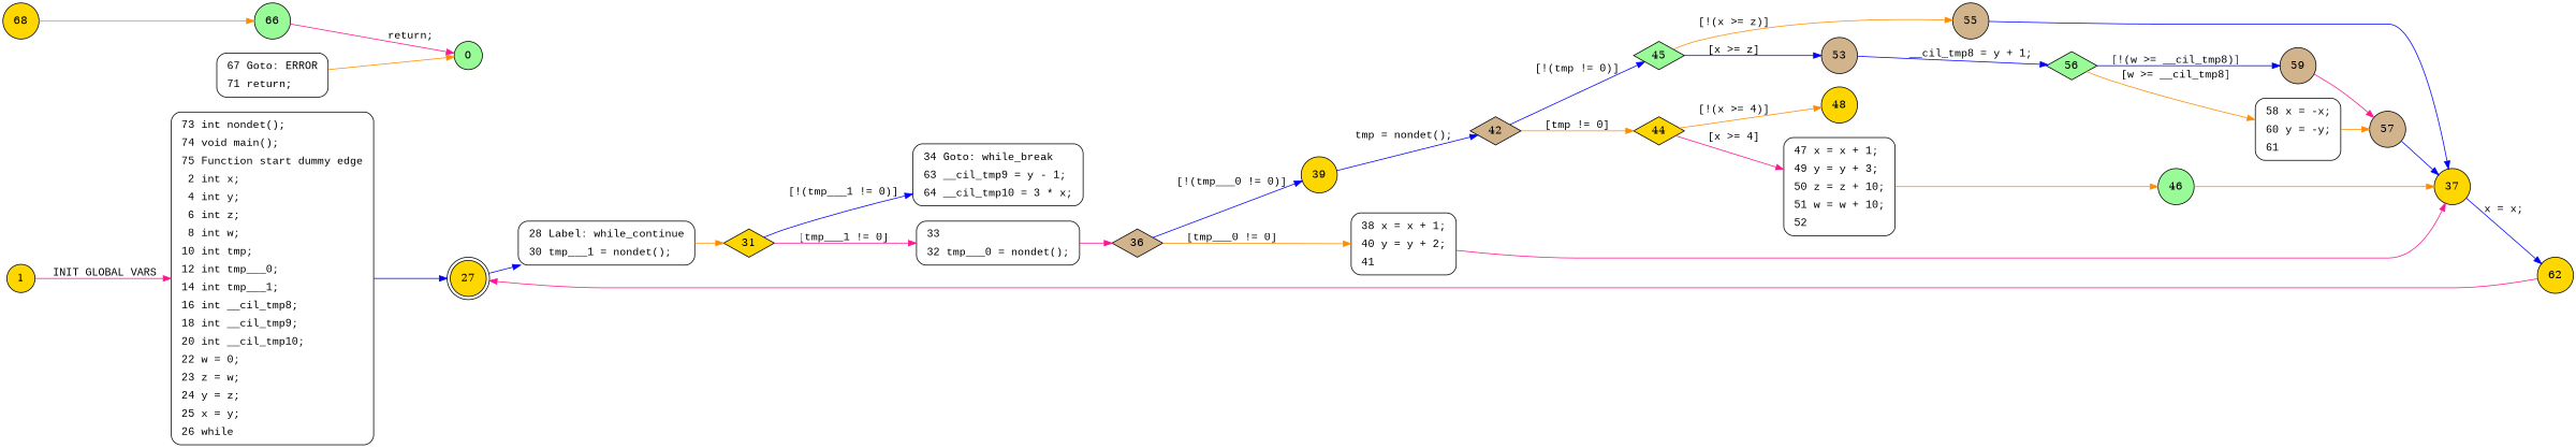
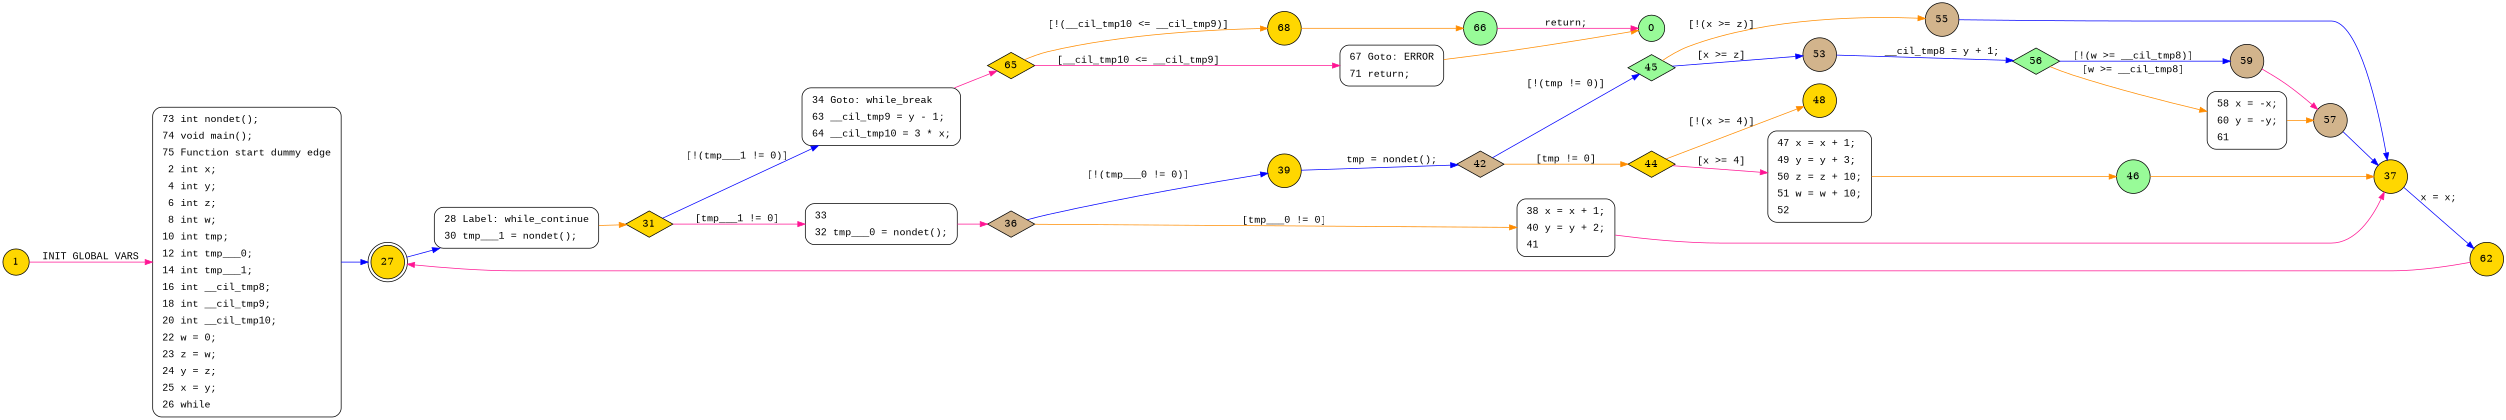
  digraph {
    rankdir=LR
    node [fillcolor=gold shape=circle style=filled]
    edge [color=blue fontname="Courier New"]
    n1 [fillcolor=white fontname="Courier New" label=<<table border="0" cellborder="0" cellpadding="3" bgcolor="white"><tr><td align="right">73</td><td align="left">int nondet();</td></tr><tr><td align="right">74</td><td align="left">void main();</td></tr><tr><td align="right">75</td><td align="left">Function start dummy edge</td></tr><tr><td align="right">2</td><td align="left">int x;</td></tr><tr><td align="right">4</td><td align="left">int y;</td></tr><tr><td align="right">6</td><td align="left">int z;</td></tr><tr><td align="right">8</td><td align="left">int w;</td></tr><tr><td align="right">10</td><td align="left">int tmp;</td></tr><tr><td align="right">12</td><td align="left">int tmp___0;</td></tr><tr><td align="right">14</td><td align="left">int tmp___1;</td></tr><tr><td align="right">16</td><td align="left">int __cil_tmp8;</td></tr><tr><td align="right">18</td><td align="left">int __cil_tmp9;</td></tr><tr><td align="right">20</td><td align="left">int __cil_tmp10;</td></tr><tr><td align="right">22</td><td align="left">w = 0;</td></tr><tr><td align="right">23</td><td align="left">z = w;</td></tr><tr><td align="right">24</td><td align="left">y = z;</td></tr><tr><td align="right">25</td><td align="left">x = y;</td></tr><tr><td align="right">26</td><td align="left">while</td></tr></table>> penwidth=1 shape=Mrecord style="filled,bold"]
    1
    27 [shape=doublecircle]
    n4 [fillcolor=white fontname="Courier New" label=<<table border="0" cellborder="0" cellpadding="3" bgcolor="white"><tr><td align="right">28</td><td align="left">Label: while_continue</td></tr><tr><td align="right">30</td><td align="left">tmp___1 = nondet();</td></tr></table>> penwidth=1 shape=Mrecord style="filled,bold"]
    31 [shape=diamond]
    n6 [fillcolor=white fontname="Courier New" label=<<table border="0" cellborder="0" cellpadding="3" bgcolor="white"><tr><td align="right">34</td><td align="left">Goto: while_break</td></tr><tr><td align="right">63</td><td align="left">__cil_tmp9 = y - 1;</td></tr><tr><td align="right">64</td><td align="left">__cil_tmp10 = 3 * x;</td></tr></table>> penwidth=1 shape=Mrecord style="filled,bold"]
    n7 [fillcolor=white fontname="Courier New" label=<<table border="0" cellborder="0" cellpadding="3" bgcolor="white"><tr><td align="right">33</td><td align="left"></td></tr><tr><td align="right">32</td><td align="left">tmp___0 = nondet();</td></tr></table>> penwidth=1 shape=Mrecord style="filled,bold"]
+   65 [shape=diamond]
    36 [fillcolor=tan shape=diamond]
    68
    n11 [fillcolor=white fontname="Courier New" label=<<table border="0" cellborder="0" cellpadding="3" bgcolor="white"><tr><td align="right">67</td><td align="left">Goto: ERROR</td></tr><tr><td align="right">71</td><td align="left">return;</td></tr></table>> penwidth=1 shape=Mrecord style="filled,bold"]
    39
    n13 [fillcolor=white fontname="Courier New" label=<<table border="0" cellborder="0" cellpadding="3" bgcolor="white"><tr><td align="right">38</td><td align="left">x = x + 1;</td></tr><tr><td align="right">40</td><td align="left">y = y + 2;</td></tr><tr><td align="right">41</td><td align="left"></td></tr></table>> penwidth=1 shape=Mrecord style="filled,bold"]
    42 [fillcolor=tan shape=diamond]
    37
    45 [fillcolor=palegreen shape=diamond]
    44 [shape=diamond]
    62
    55 [fillcolor=tan]
    n20 [fillcolor=tan label=53]
    48
    n22 [fillcolor=white fontname="Courier New" label=<<table border="0" cellborder="0" cellpadding="3" bgcolor="white"><tr><td align="right">47</td><td align="left">x = x + 1;</td></tr><tr><td align="right">49</td><td align="left">y = y + 3;</td></tr><tr><td align="right">50</td><td align="left">z = z + 10;</td></tr><tr><td align="right">51</td><td align="left">w = w + 10;</td></tr><tr><td align="right">52</td><td align="left"></td></tr></table>> penwidth=1 shape=Mrecord style="filled,bold"]
    56 [fillcolor=palegreen shape=diamond]
    46 [fillcolor=palegreen]
    59 [fillcolor=tan]
    n26 [fillcolor=white fontname="Courier New" label=<<table border="0" cellborder="0" cellpadding="3" bgcolor="white"><tr><td align="right">58</td><td align="left">x = -x;</td></tr><tr><td align="right">60</td><td align="left">y = -y;</td></tr><tr><td align="right">61</td><td align="left"></td></tr></table>> penwidth=1 shape=Mrecord style="filled,bold"]
    57 [fillcolor=tan]
    66 [fillcolor=palegreen]
    0 [fillcolor=palegreen]
    n1 -> 27 [fontname=""]
    1 -> n1 [color=deeppink label="INIT GLOBAL VARS"]
    27 -> n4
    n4 -> 31 [color=darkorange fontname=""]
    31 -> n6 [label="[!(tmp___1 != 0)]"]
    31 -> n7 [color=deeppink label="[tmp___1 != 0]"]
+   n6 -> 65 [color=deeppink fontname=""]
    n7 -> 36 [color=deeppink fontname=""]
+   65 -> 68 [color=darkorange label="[!(__cil_tmp10 <= __cil_tmp9)]"]
+   65 -> n11 [color=deeppink label="[__cil_tmp10 <= __cil_tmp9]"]
    36 -> 39 [label="[!(tmp___0 != 0)]"]
    36 -> n13 [color=darkorange label="[tmp___0 != 0]"]
    68 -> 66 [color=darkorange]
    n11 -> 0 [color=darkorange fontname=""]
    39 -> 42 [label="tmp = nondet();"]
    n13 -> 37 [color=deeppink fontname=""]
    42 -> 45 [label="[!(tmp != 0)]"]
    42 -> 44 [color=darkorange label="[tmp != 0]"]
    37 -> 62 [label="x = x;"]
    45 -> 55 [color=darkorange label="[!(x >= z)]"]
    45 -> n20 [label="[x >= z]"]
    44 -> 48 [color=darkorange label="[!(x >= 4)]"]
    44 -> n22 [color=deeppink label="[x >= 4]"]
    62 -> 27 [color=deeppink]
    55 -> 37
    n20 -> 56 [label="__cil_tmp8 = y + 1;"]
    n22 -> 46 [color=darkorange fontname=""]
    56 -> 59 [label="[!(w >= __cil_tmp8)]"]
    56 -> n26 [color=darkorange label="[w >= __cil_tmp8]"]
    46 -> 37 [color=darkorange]
    59 -> 57 [color=deeppink]
    n26 -> 57 [color=darkorange fontname=""]
    57 -> 37
    66 -> 0 [color=deeppink label="return;"]
  }
